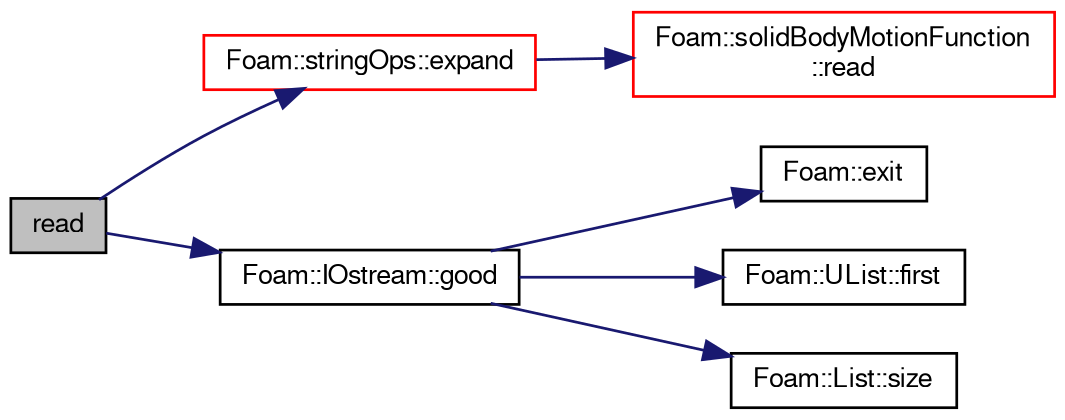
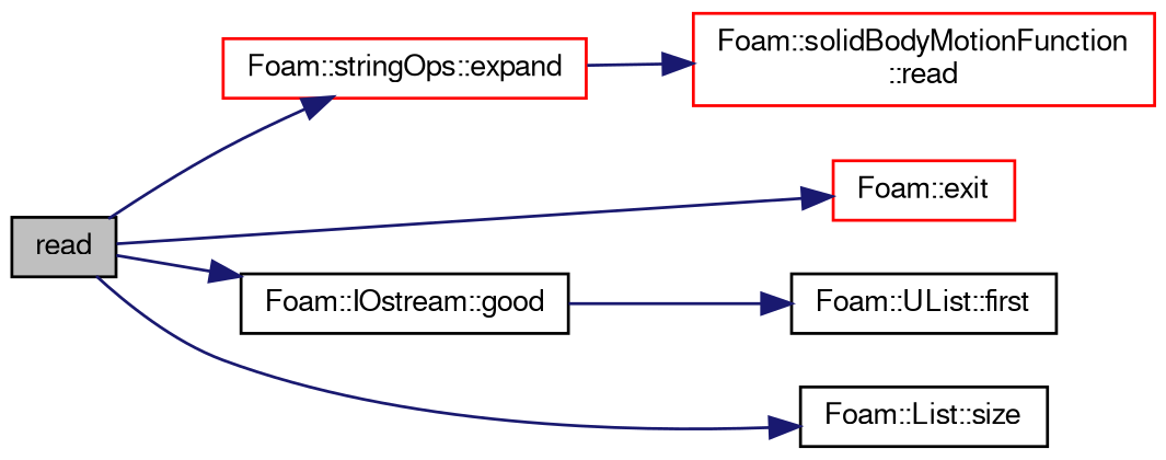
  digraph {
    rankdir=LR
    node [color=black fontname=FreeSans fontsize=10 shape=record]
    edge [color=midnightblue fontname=FreeSans fontsize=10 labelfontname=FreeSans labelfontsize=10 style=solid]
    n1 [fillcolor=grey75 fontcolor=black height=0.2 label=read style=filled width=0.4]
-   n2 [height=0.2 label="Foam::exit" width=0.4]
+   n2 [color=red height=0.2 label="Foam::exit" width=0.4]
    n3 [color=red height=0.2 label="Foam::stringOps::expand" width=0.4]
    n4 [height=0.2 label="Foam::IOstream::good" width=0.4]
    n5 [height=0.2 label="Foam::List::size" width=0.4]
    n6 [color=red height=0.2 label="Foam::solidBodyMotionFunction\l::read" width=0.4]
    n7 [height=0.2 label="Foam::UList::first" width=0.4]
-   n4 -> n2
+   n1 -> n2
    n1 -> n3
    n1 -> n4
-   n4 -> n5
+   n1 -> n5
    n3 -> n6
    n4 -> n7
  }
